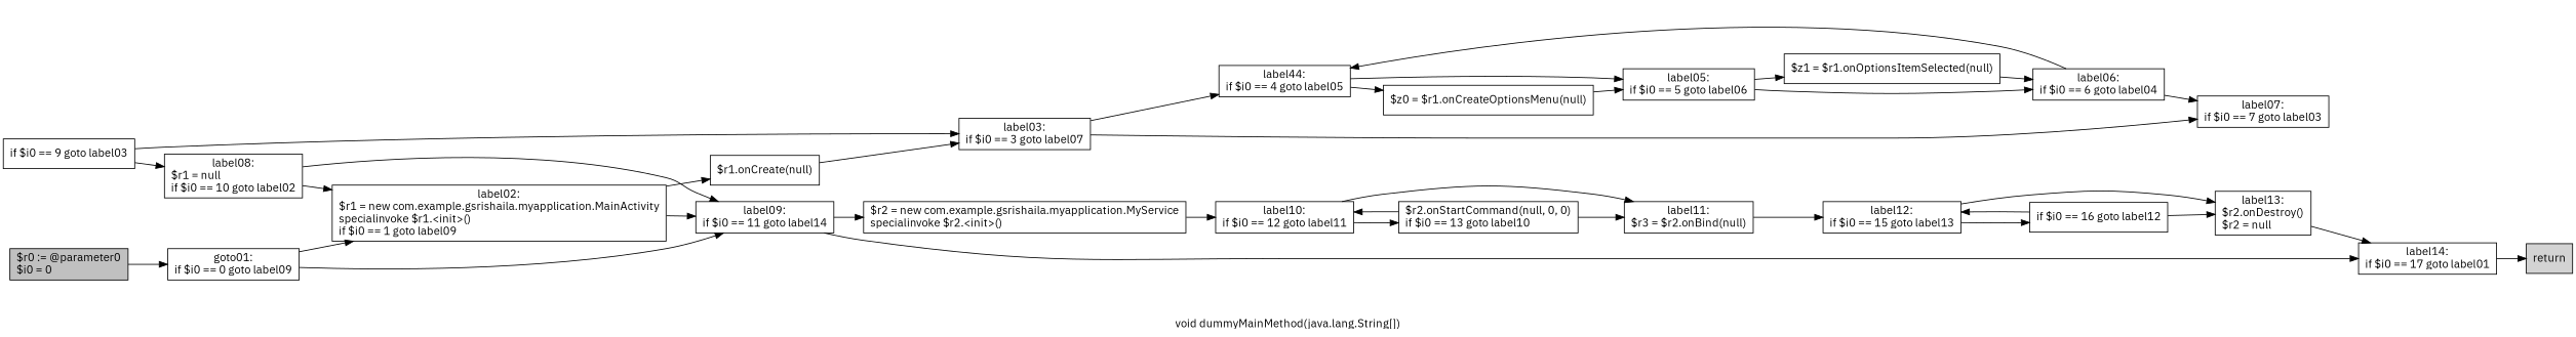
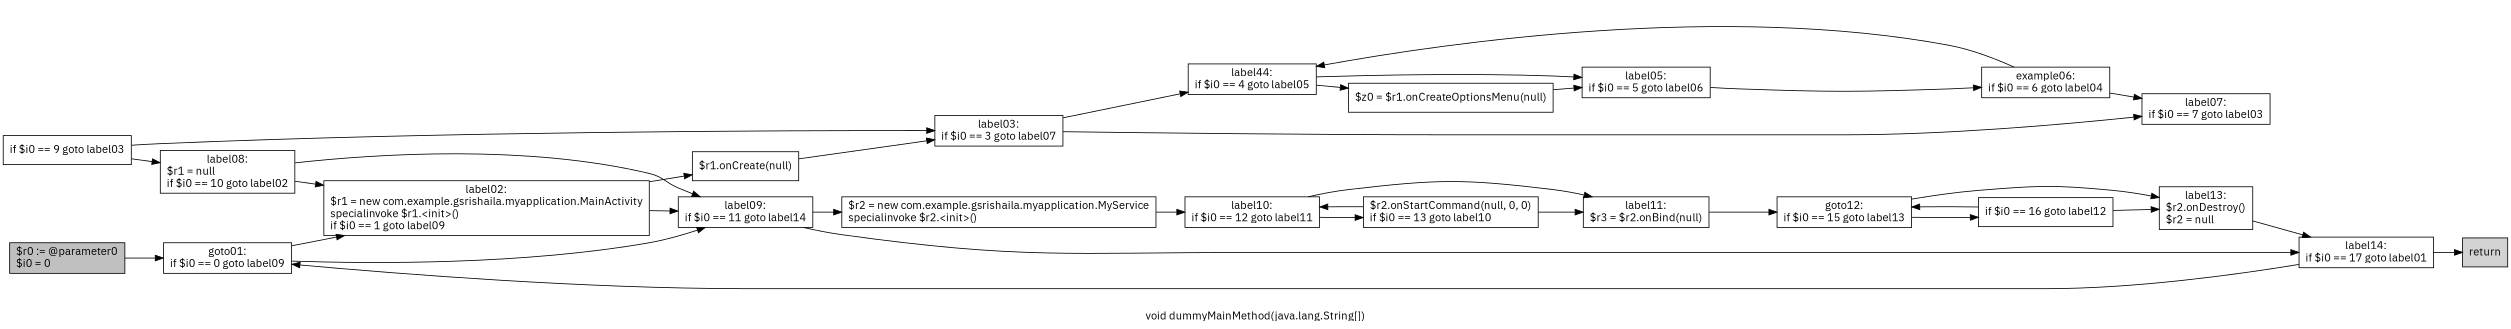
  digraph {
    fontname="IBM Plex Sans"
    label="void dummyMainMethod(java.lang.String[])"
    rankdir=LR
    node [fontname="IBM Plex Sans" shape=box]
    edge [fontname="IBM Plex Sans"]
    n1 [fillcolor=gray label="$r0 := @parameter0\l$i0 = 0\l" style=filled]
    n2 [label="goto01:\nif $i0 == 0 goto label09\l"]
    n3 [label="label02:\n$r1 = new com.example.gsrishaila.myapplication.MainActivity\lspecialinvoke $r1.<init>()\lif $i0 == 1 goto label09\l"]
    n4 [label="label09:\nif $i0 == 11 goto label14\l"]
    n5 [label="$r1.onCreate(null)\l"]
    n6 [label="$r2 = new com.example.gsrishaila.myapplication.MyService\lspecialinvoke $r2.<init>()\l"]
    n7 [label="label14:\nif $i0 == 17 goto label01\l"]
    n8 [label="label03:\nif $i0 == 3 goto label07\l"]
    n9 [label="label10:\nif $i0 == 12 goto label11\l"]
    n10 [fillcolor=lightgray label="return\l" style=filled]
    n11 [label="label44:\nif $i0 == 4 goto label05\l"]
    n12 [label="label07:\nif $i0 == 7 goto label03\l"]
    n13 [label="$z0 = $r1.onCreateOptionsMenu(null)\l"]
    n14 [label="label05:\nif $i0 == 5 goto label06\l"]
-   n15 [label="$z1 = $r1.onOptionsItemSelected(null)\l"]
-   n16 [label="label06:\nif $i0 == 6 goto label04\l"]
+   n16 [label="example06:\nif $i0 == 6 goto label04\l"]
    n17 [label="if $i0 == 9 goto label03\l"]
    n18 [label="label08:\n$r1 = null\lif $i0 == 10 goto label02\l"]
    n19 [label="$r2.onStartCommand(null, 0, 0)\lif $i0 == 13 goto label10\l"]
    n20 [label="label11:\n$r3 = $r2.onBind(null)\l"]
-   n21 [label="label12:\nif $i0 == 15 goto label13\l"]
+   n21 [label="goto12:\nif $i0 == 15 goto label13\l"]
    n22 [label="if $i0 == 16 goto label12\l"]
    n23 [label="label13:\n$r2.onDestroy()\l$r2 = null\l"]
    n1 -> n2
    n2 -> n3
    n2 -> n4
    n3 -> n4
    n3 -> n5
    n4 -> n6
    n4 -> n7
    n5 -> n8
    n6 -> n9
+   n7 -> n2
    n7 -> n10
    n8 -> n11
    n8 -> n12
    n9 -> n19
    n9 -> n20
    n11 -> n13
    n11 -> n14
    n13 -> n14
-   n14 -> n15
    n14 -> n16
-   n15 -> n16
    n16 -> n11
    n16 -> n12
    n17 -> n8
    n17 -> n18
    n18 -> n3
    n18 -> n4
    n19 -> n9
    n19 -> n20
    n20 -> n21
    n21 -> n22
    n21 -> n23
    n22 -> n21
    n22 -> n23
    n23 -> n7
  }
